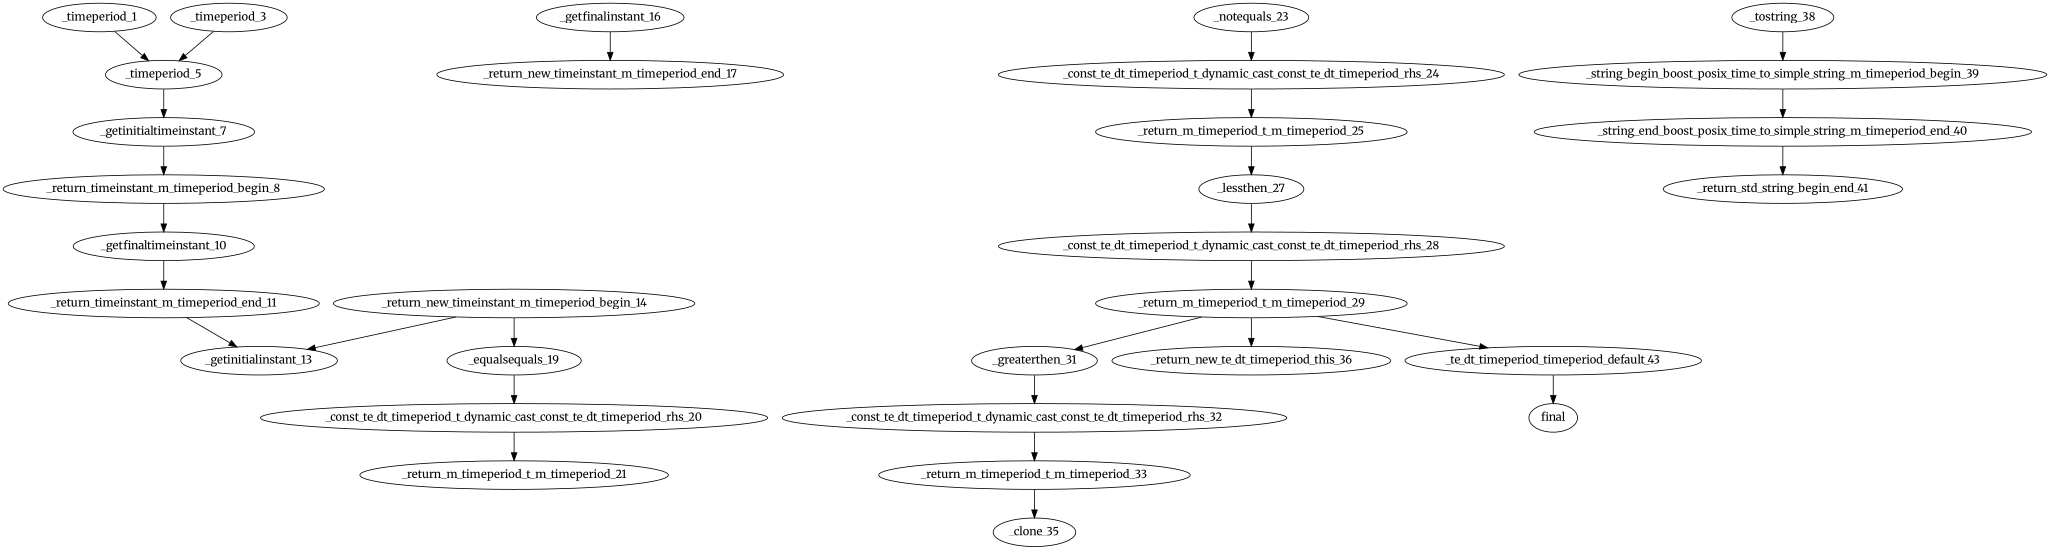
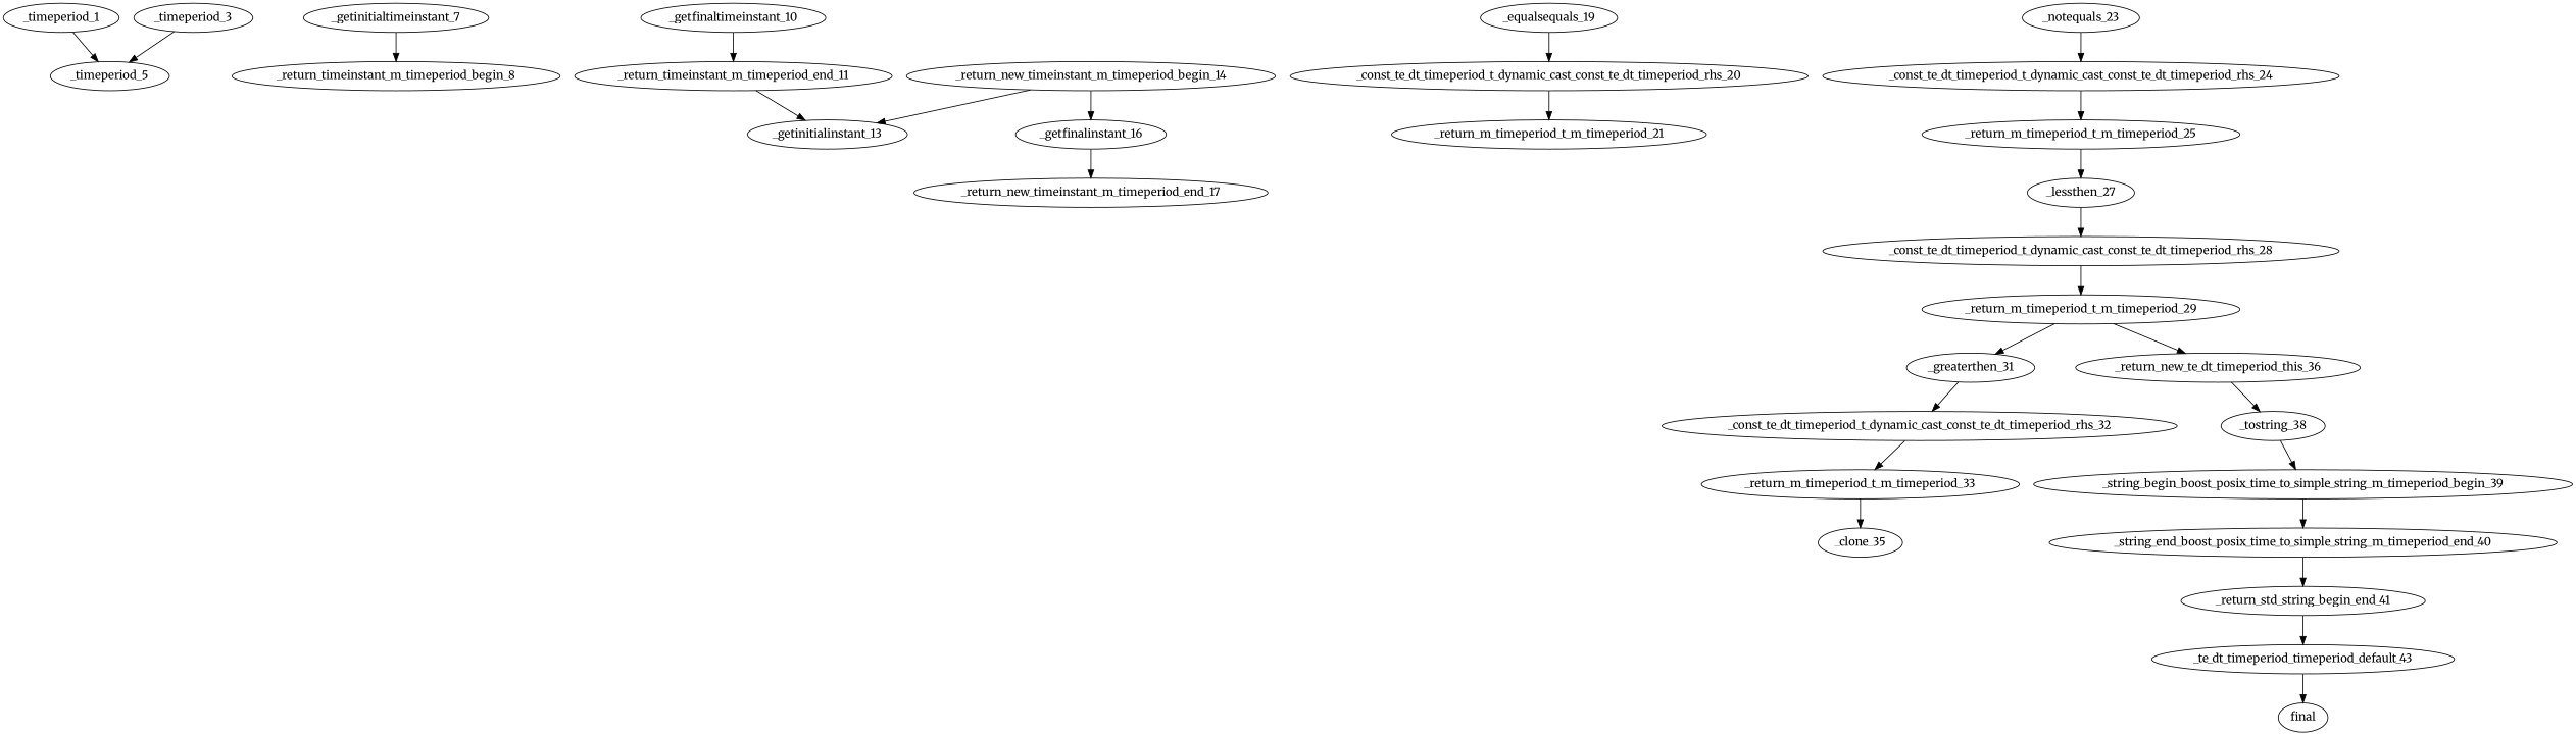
  strict digraph {
    fontname=Merriweather
    node [fontname=Merriweather]
    edge [fontname=Merriweather]
    _timeperiod_1
    _timeperiod_5
    _timeperiod_3
    _getinitialtimeinstant_7
    _return_timeinstant_m_timeperiod_begin_8
    _getfinaltimeinstant_10
    _return_timeinstant_m_timeperiod_end_11
    _getinitialinstant_13
    _return_new_timeinstant_m_timeperiod_begin_14
    _getfinalinstant_16
    _return_new_timeinstant_m_timeperiod_end_17
    _equalsequals_19
    _const_te_dt_timeperiod_t_dynamic_cast_const_te_dt_timeperiod_rhs_20
    _return_m_timeperiod_t_m_timeperiod_21
    _notequals_23
    _const_te_dt_timeperiod_t_dynamic_cast_const_te_dt_timeperiod_rhs_24
    _return_m_timeperiod_t_m_timeperiod_25
    _lessthen_27
    _const_te_dt_timeperiod_t_dynamic_cast_const_te_dt_timeperiod_rhs_28
    _return_m_timeperiod_t_m_timeperiod_29
    _greaterthen_31
    _return_new_te_dt_timeperiod_this_36
    _const_te_dt_timeperiod_t_dynamic_cast_const_te_dt_timeperiod_rhs_32
    _return_m_timeperiod_t_m_timeperiod_33
    _clone_35
    _tostring_38
    _string_begin_boost_posix_time_to_simple_string_m_timeperiod_begin_39
    _string_end_boost_posix_time_to_simple_string_m_timeperiod_end_40
    _return_std_string_begin_end_41
    _te_dt_timeperiod_timeperiod_default_43
    final
    _timeperiod_1 -> _timeperiod_5
-   _timeperiod_5 -> _getinitialtimeinstant_7
    _timeperiod_3 -> _timeperiod_5
    _getinitialtimeinstant_7 -> _return_timeinstant_m_timeperiod_begin_8
-   _return_timeinstant_m_timeperiod_begin_8 -> _getfinaltimeinstant_10
    _getfinaltimeinstant_10 -> _return_timeinstant_m_timeperiod_end_11
    _return_timeinstant_m_timeperiod_end_11 -> _getinitialinstant_13
    _return_new_timeinstant_m_timeperiod_begin_14 -> _getinitialinstant_13
-   _return_new_timeinstant_m_timeperiod_begin_14 -> _equalsequals_19
+   _return_new_timeinstant_m_timeperiod_begin_14 -> _getfinalinstant_16
    _getfinalinstant_16 -> _return_new_timeinstant_m_timeperiod_end_17
    _equalsequals_19 -> _const_te_dt_timeperiod_t_dynamic_cast_const_te_dt_timeperiod_rhs_20
    _const_te_dt_timeperiod_t_dynamic_cast_const_te_dt_timeperiod_rhs_20 -> _return_m_timeperiod_t_m_timeperiod_21
    _notequals_23 -> _const_te_dt_timeperiod_t_dynamic_cast_const_te_dt_timeperiod_rhs_24
    _const_te_dt_timeperiod_t_dynamic_cast_const_te_dt_timeperiod_rhs_24 -> _return_m_timeperiod_t_m_timeperiod_25
    _return_m_timeperiod_t_m_timeperiod_25 -> _lessthen_27
    _lessthen_27 -> _const_te_dt_timeperiod_t_dynamic_cast_const_te_dt_timeperiod_rhs_28
    _const_te_dt_timeperiod_t_dynamic_cast_const_te_dt_timeperiod_rhs_28 -> _return_m_timeperiod_t_m_timeperiod_29
    _return_m_timeperiod_t_m_timeperiod_29 -> _greaterthen_31
    _return_m_timeperiod_t_m_timeperiod_29 -> _return_new_te_dt_timeperiod_this_36
    _greaterthen_31 -> _const_te_dt_timeperiod_t_dynamic_cast_const_te_dt_timeperiod_rhs_32
+   _return_new_te_dt_timeperiod_this_36 -> _tostring_38
    _const_te_dt_timeperiod_t_dynamic_cast_const_te_dt_timeperiod_rhs_32 -> _return_m_timeperiod_t_m_timeperiod_33
    _return_m_timeperiod_t_m_timeperiod_33 -> _clone_35
    _tostring_38 -> _string_begin_boost_posix_time_to_simple_string_m_timeperiod_begin_39
    _string_begin_boost_posix_time_to_simple_string_m_timeperiod_begin_39 -> _string_end_boost_posix_time_to_simple_string_m_timeperiod_end_40
    _string_end_boost_posix_time_to_simple_string_m_timeperiod_end_40 -> _return_std_string_begin_end_41
-   _return_m_timeperiod_t_m_timeperiod_29 -> _te_dt_timeperiod_timeperiod_default_43
+   _return_std_string_begin_end_41 -> _te_dt_timeperiod_timeperiod_default_43
    _te_dt_timeperiod_timeperiod_default_43 -> final
  }
